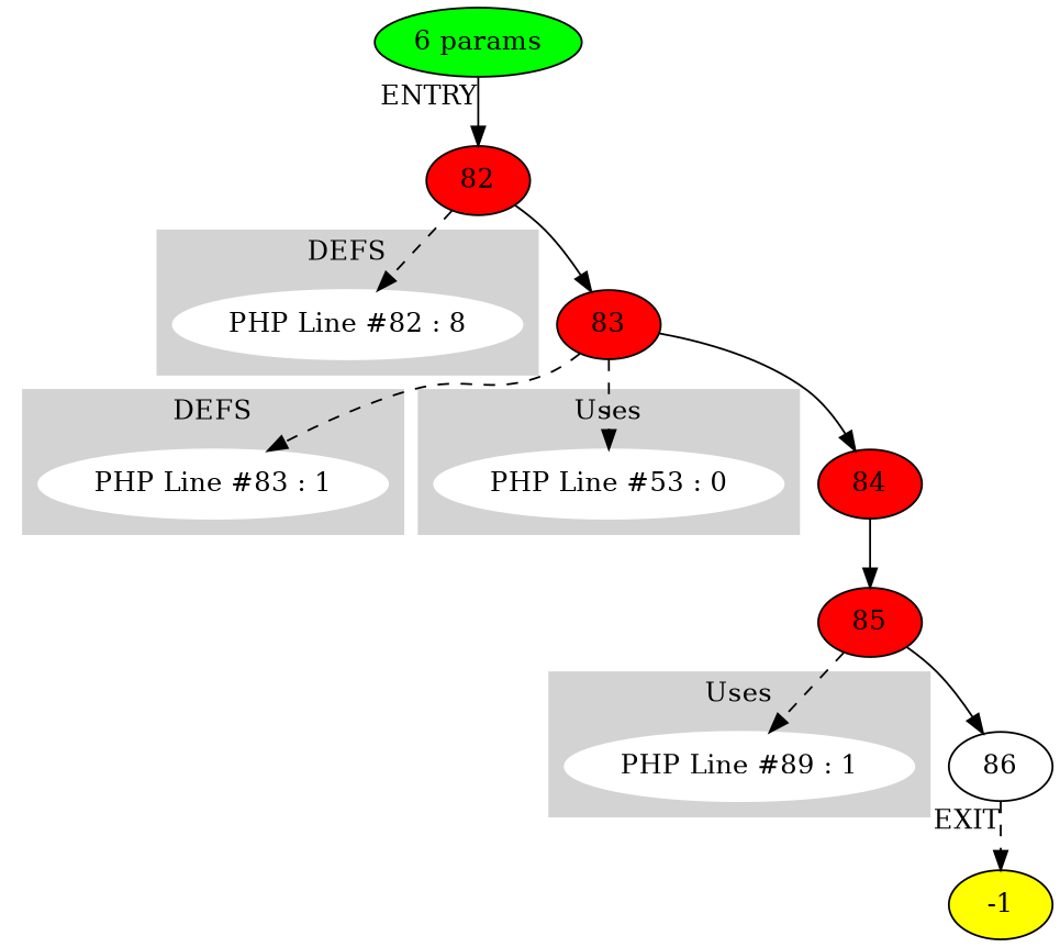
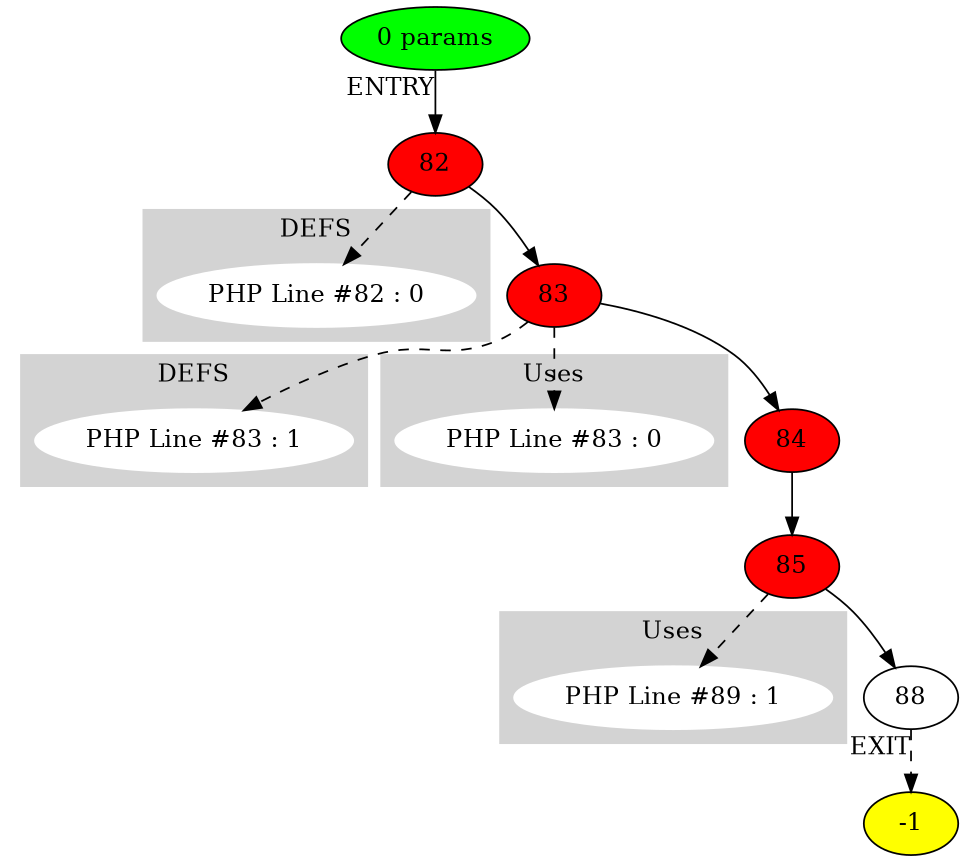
  digraph {
    node [style=filled]
-   n1 [color=white label="PHP Line #82 : 8"]
+   n1 [color=white label="PHP Line #82 : 0"]
    n2 [color=white label="PHP Line #83 : 1"]
-   n3 [color=white label="PHP Line #53 : 0"]
+   n3 [color=white label="PHP Line #83 : 0"]
    n4 [color=white label="PHP Line #89 : 1"]
    n5 [fillcolor=red label=82]
    n6 [fillcolor=red label=83]
    n7 [fillcolor=red label=84]
    n8 [fillcolor=red label=85]
-   n9 [label=86 style=""]
+   n9 [label=88 style=""]
    -1 [fillcolor=yellow]
-   n11 [fillcolor=green label="6 params"]
+   n11 [fillcolor=green label="0 params"]
    subgraph cluster_1 {
      color=lightgrey
      label=DEFS
      style=filled
      n1
    }
    subgraph cluster_2 {
      color=lightgrey
      label=DEFS
      style=filled
      n2
    }
    subgraph cluster_3 {
      color=lightgrey
      label=Uses
      style=filled
      n3
    }
    subgraph cluster_4 {
      color=lightgrey
      label=Uses
      style=filled
      n4
    }
    n5 -> n1 [style=dashed]
    n5 -> n6
    n6 -> n2 [style=dashed]
    n6 -> n3 [style=dashed]
    n6 -> n7
    n7 -> n8
    n8 -> n4 [style=dashed]
    n8 -> n9
    n9 -> -1 [style=dashed xlabel=EXIT]
    n11 -> n5 [xlabel=ENTRY]
  }
